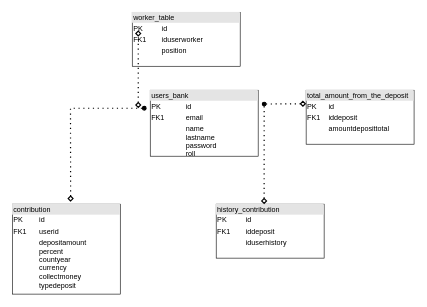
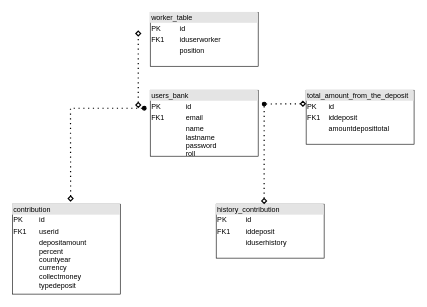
  <mxCell id="0" />
  <mxCell id="1" parent="0" />
  <mxCell id="2" value="&lt;div style=&quot;box-sizing: border-box ; width: 100% ; background: #e4e4e4 ; padding: 2px&quot;&gt;contribution&lt;/div&gt;&lt;table style=&quot;width: 100% ; font-size: 1em&quot; cellpadding=&quot;2&quot; cellspacing=&quot;0&quot;&gt;&lt;tbody&gt;&lt;tr&gt;&lt;td&gt;PK&lt;/td&gt;&lt;td&gt;id&lt;/td&gt;&lt;/tr&gt;&lt;tr&gt;&lt;td&gt;FK1&lt;/td&gt;&lt;td&gt;userid&lt;/td&gt;&lt;/tr&gt;&lt;tr&gt;&lt;td&gt;&lt;/td&gt;&lt;td&gt;depositamount&lt;br&gt;percent&lt;br&gt;countyear&lt;br&gt;currency&lt;br&gt;collectmoney&lt;br&gt;typedeposit&lt;/td&gt;&lt;/tr&gt;&lt;/tbody&gt;&lt;/table&gt;" style="verticalAlign=top;align=left;overflow=fill;html=1;" vertex="1" parent="1"><mxGeometry x="20" y="340" width="180" height="150" as="geometry" /></mxCell>
  <mxCell id="3" value="&lt;div style=&quot;box-sizing: border-box ; width: 100% ; background: #e4e4e4 ; padding: 2px&quot;&gt;total_amount_from_the_deposit&lt;/div&gt;&lt;table style=&quot;width: 100% ; font-size: 1em&quot; cellpadding=&quot;2&quot; cellspacing=&quot;0&quot;&gt;&lt;tbody&gt;&lt;tr&gt;&lt;td&gt;PK&lt;/td&gt;&lt;td&gt;id&lt;/td&gt;&lt;/tr&gt;&lt;tr&gt;&lt;td&gt;FK1&lt;/td&gt;&lt;td&gt;iddeposit&lt;/td&gt;&lt;/tr&gt;&lt;tr&gt;&lt;td&gt;&lt;/td&gt;&lt;td&gt;amountdeposittotal&lt;/td&gt;&lt;/tr&gt;&lt;/tbody&gt;&lt;/table&gt;" style="verticalAlign=top;align=left;overflow=fill;html=1;" vertex="1" parent="1"><mxGeometry x="510" y="150" width="180" height="90" as="geometry" /></mxCell>
  <mxCell id="4" value="&lt;div style=&quot;box-sizing: border-box ; width: 100% ; background: #e4e4e4 ; padding: 2px&quot;&gt;users_bank&lt;/div&gt;&lt;table style=&quot;width: 100% ; font-size: 1em&quot; cellpadding=&quot;2&quot; cellspacing=&quot;0&quot;&gt;&lt;tbody&gt;&lt;tr&gt;&lt;td&gt;PK&lt;/td&gt;&lt;td&gt;id&lt;/td&gt;&lt;/tr&gt;&lt;tr&gt;&lt;td&gt;FK1&lt;/td&gt;&lt;td&gt;email&lt;/td&gt;&lt;/tr&gt;&lt;tr&gt;&lt;td&gt;&lt;/td&gt;&lt;td&gt;name&lt;br&gt;lastname&lt;br&gt;password&lt;br&gt;roll&lt;/td&gt;&lt;/tr&gt;&lt;/tbody&gt;&lt;/table&gt;" style="verticalAlign=top;align=left;overflow=fill;html=1;" vertex="1" parent="1"><mxGeometry x="250" y="150" width="180" height="110" as="geometry" /></mxCell>
  <mxCell id="5" value="&lt;div style=&quot;box-sizing: border-box ; width: 100% ; background: #e4e4e4 ; padding: 2px&quot;&gt;history_contribution&lt;/div&gt;&lt;table style=&quot;width: 100% ; font-size: 1em&quot; cellpadding=&quot;2&quot; cellspacing=&quot;0&quot;&gt;&lt;tbody&gt;&lt;tr&gt;&lt;td&gt;PK&lt;/td&gt;&lt;td&gt;id&lt;/td&gt;&lt;/tr&gt;&lt;tr&gt;&lt;td&gt;FK1&lt;/td&gt;&lt;td&gt;iddeposit&lt;/td&gt;&lt;/tr&gt;&lt;tr&gt;&lt;td&gt;&lt;/td&gt;&lt;td&gt;iduserhistory&lt;/td&gt;&lt;/tr&gt;&lt;/tbody&gt;&lt;/table&gt;" style="verticalAlign=top;align=left;overflow=fill;html=1;" vertex="1" parent="1"><mxGeometry x="360" y="340" width="180" height="90" as="geometry" /></mxCell>
- <mxCell id="6" value="&lt;div style=&quot;box-sizing: border-box ; width: 100% ; background: #e4e4e4 ; padding: 2px&quot;&gt;worker_table&lt;/div&gt;&lt;table style=&quot;width: 100% ; font-size: 1em&quot; cellpadding=&quot;2&quot; cellspacing=&quot;0&quot;&gt;&lt;tbody&gt;&lt;tr&gt;&lt;td&gt;PK&lt;/td&gt;&lt;td&gt;id&lt;/td&gt;&lt;/tr&gt;&lt;tr&gt;&lt;td&gt;FK1&lt;/td&gt;&lt;td&gt;iduserworker&lt;/td&gt;&lt;/tr&gt;&lt;tr&gt;&lt;td&gt;&lt;/td&gt;&lt;td&gt;position&lt;/td&gt;&lt;/tr&gt;&lt;/tbody&gt;&lt;/table&gt;" style="verticalAlign=top;align=left;overflow=fill;html=1;" vertex="1" parent="1"><mxGeometry x="220" y="20" width="180" height="90" as="geometry" /></mxCell>
+ <mxCell id="6" value="&lt;div style=&quot;box-sizing: border-box ; width: 100% ; background: #e4e4e4 ; padding: 2px&quot;&gt;worker_table&lt;/div&gt;&lt;table style=&quot;width: 100% ; font-size: 1em&quot; cellpadding=&quot;2&quot; cellspacing=&quot;0&quot;&gt;&lt;tbody&gt;&lt;tr&gt;&lt;td&gt;PK&lt;/td&gt;&lt;td&gt;id&lt;/td&gt;&lt;/tr&gt;&lt;tr&gt;&lt;td&gt;FK1&lt;/td&gt;&lt;td&gt;iduserworker&lt;/td&gt;&lt;/tr&gt;&lt;tr&gt;&lt;td&gt;&lt;/td&gt;&lt;td&gt;position&lt;/td&gt;&lt;/tr&gt;&lt;/tbody&gt;&lt;/table&gt;" style="verticalAlign=top;align=left;overflow=fill;html=1;" vertex="1" parent="1"><mxGeometry x="250" y="20" width="180" height="90" as="geometry" /></mxCell>
  <mxCell id="7" value="" style="endArrow=oval;dashed=1;html=1;dashPattern=1 3;strokeWidth=2;rounded=0;exitX=0.54;exitY=-0.026;exitDx=0;exitDy=0;exitPerimeter=0;startArrow=diamond;startFill=0;endFill=1;" edge="1" parent="1" source="2"><mxGeometry width="50" height="50" relative="1" as="geometry"><mxPoint x="290" y="320" as="sourcePoint" /><mxPoint x="240" y="180" as="targetPoint" /><Array as="points"><mxPoint x="117" y="180" /></Array></mxGeometry></mxCell>
  <mxCell id="8" value="" style="endArrow=diamond;dashed=1;html=1;dashPattern=1 3;strokeWidth=2;rounded=0;entryX=0;entryY=0.25;entryDx=0;entryDy=0;startArrow=oval;startFill=1;endFill=0;" edge="1" parent="1" target="3"><mxGeometry width="50" height="50" relative="1" as="geometry"><mxPoint x="440" y="173" as="sourcePoint" /><mxPoint x="490" y="270" as="targetPoint" /></mxGeometry></mxCell>
  <mxCell id="9" value="" style="endArrow=none;dashed=1;html=1;dashPattern=1 3;strokeWidth=2;rounded=0;exitX=0.444;exitY=0;exitDx=0;exitDy=0;exitPerimeter=0;endFill=0;startArrow=diamond;startFill=0;" edge="1" parent="1" source="5"><mxGeometry width="50" height="50" relative="1" as="geometry"><mxPoint x="440" y="320" as="sourcePoint" /><mxPoint x="440" y="170" as="targetPoint" /></mxGeometry></mxCell>
  <mxCell id="10" value="" style="endArrow=diamond;dashed=1;html=1;dashPattern=1 3;strokeWidth=2;rounded=0;startArrow=diamond;startFill=0;endFill=0;" edge="1" parent="1"><mxGeometry width="50" height="50" relative="1" as="geometry"><mxPoint x="230" y="180" as="sourcePoint" /><mxPoint x="230" y="50" as="targetPoint" /></mxGeometry></mxCell>
